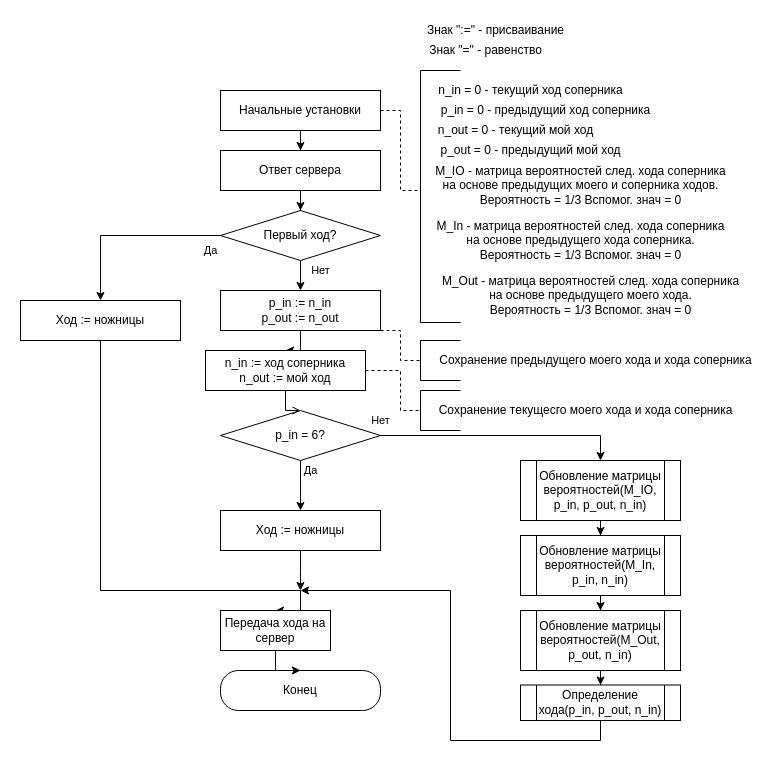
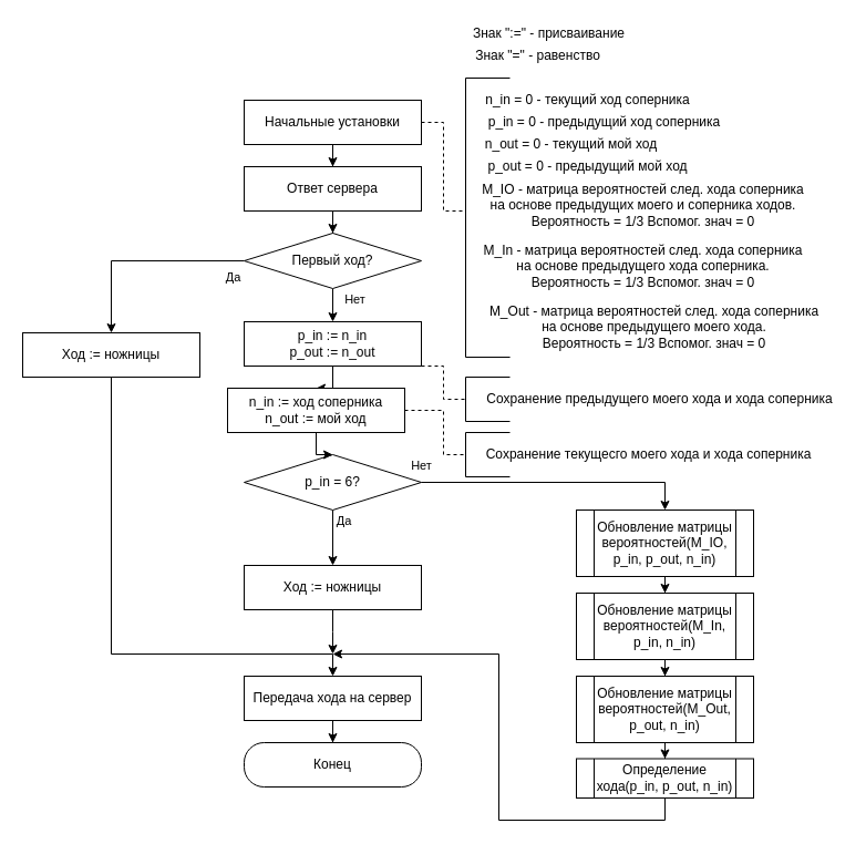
  <mxCell id="0" />
  <mxCell id="1" parent="0" />
  <mxCell id="2" value="" style="edgeStyle=orthogonalEdgeStyle;rounded=0;orthogonalLoop=1;jettySize=auto;html=1;labelBackgroundColor=default;fontColor=default;strokeColor=default;" parent="1" source="3" target="10" edge="1"><mxGeometry relative="1" as="geometry" /></mxCell>
  <mxCell id="3" value="Начальные установки" style="rounded=0;whiteSpace=wrap;html=1;fontColor=default;strokeColor=default;fillColor=default;labelBackgroundColor=default;" parent="1" vertex="1"><mxGeometry x="220" y="90" width="160" height="40" as="geometry" /></mxCell>
  <mxCell id="4" value="Да" style="edgeStyle=orthogonalEdgeStyle;rounded=0;orthogonalLoop=1;jettySize=auto;html=1;fontColor=default;entryX=0.5;entryY=0;entryDx=0;entryDy=0;strokeColor=default;labelBackgroundColor=default;" parent="1" source="6" target="8" edge="1"><mxGeometry x="-0.892" y="15" relative="1" as="geometry"><mxPoint as="offset" /></mxGeometry></mxCell>
  <mxCell id="5" value="Нет" style="edgeStyle=orthogonalEdgeStyle;rounded=0;orthogonalLoop=1;jettySize=auto;html=1;labelBackgroundColor=default;fontColor=default;strokeColor=default;entryX=0.5;entryY=0;entryDx=0;entryDy=0;" parent="1" source="6" target="15" edge="1"><mxGeometry x="0.2" y="20" relative="1" as="geometry"><mxPoint x="300" y="290" as="targetPoint" /><mxPoint as="offset" /></mxGeometry></mxCell>
  <mxCell id="6" value="Первый ход?" style="rhombus;whiteSpace=wrap;html=1;rounded=0;fillColor=default;strokeColor=default;fontColor=default;labelBackgroundColor=default;" parent="1" vertex="1"><mxGeometry x="220" y="210" width="160" height="50" as="geometry" /></mxCell>
  <mxCell id="7" value="" style="edgeStyle=orthogonalEdgeStyle;rounded=0;orthogonalLoop=1;jettySize=auto;html=1;labelBackgroundColor=default;fontColor=default;strokeColor=default;entryX=0.5;entryY=0;entryDx=0;entryDy=0;exitX=0.5;exitY=1;exitDx=0;exitDy=0;" parent="1" source="8" target="13" edge="1"><mxGeometry relative="1" as="geometry"><mxPoint x="100" y="380" as="targetPoint" /><Array as="points"><mxPoint x="100" y="590" /><mxPoint x="300" y="590" /></Array></mxGeometry></mxCell>
  <mxCell id="8" value="&lt;div&gt;Ход := ножницы&lt;/div&gt;" style="whiteSpace=wrap;html=1;rounded=0;fillColor=default;strokeColor=default;fontColor=default;" parent="1" vertex="1"><mxGeometry x="20" y="300" width="160" height="40" as="geometry" /></mxCell>
  <mxCell id="9" value="" style="edgeStyle=orthogonalEdgeStyle;rounded=0;orthogonalLoop=1;jettySize=auto;html=1;labelBackgroundColor=default;fontColor=default;strokeColor=default;" parent="1" source="10" target="6" edge="1"><mxGeometry relative="1" as="geometry" /></mxCell>
  <mxCell id="10" value="Ответ сервера" style="whiteSpace=wrap;html=1;rounded=0;fillColor=default;strokeColor=default;fontColor=default;labelBackgroundColor=default;" parent="1" vertex="1"><mxGeometry x="220" y="150" width="160" height="40" as="geometry" /></mxCell>
  <mxCell id="11" value="&lt;div&gt;Конец&lt;/div&gt;" style="rounded=1;whiteSpace=wrap;html=1;fillColor=default;strokeColor=default;fontColor=default;arcSize=45;absoluteArcSize=0;labelBackgroundColor=default;" parent="1" vertex="1"><mxGeometry x="220" y="670" width="160" height="40" as="geometry" /></mxCell>
  <mxCell id="12" value="" style="edgeStyle=orthogonalEdgeStyle;rounded=0;orthogonalLoop=1;jettySize=auto;html=1;labelBackgroundColor=default;fontColor=default;strokeColor=default;" parent="1" source="13" target="11" edge="1"><mxGeometry relative="1" as="geometry" /></mxCell>
- <mxCell id="13" value="Передача хода на сервер" style="whiteSpace=wrap;html=1;rounded=0;fillColor=default;strokeColor=default;fontColor=default;labelBackgroundColor=default;" parent="1" vertex="1"><mxGeometry x="220" y="610" width="110" height="40" as="geometry" /></mxCell>
+ <mxCell id="13" value="Передача хода на сервер" style="whiteSpace=wrap;html=1;rounded=0;fillColor=default;strokeColor=default;fontColor=default;labelBackgroundColor=default;" parent="1" vertex="1"><mxGeometry x="220" y="610" width="160" height="40" as="geometry" /></mxCell>
  <mxCell id="14" value="" style="edgeStyle=orthogonalEdgeStyle;rounded=0;orthogonalLoop=1;jettySize=auto;html=1;" edge="1" parent="1" source="15" target="44"><mxGeometry relative="1" as="geometry" /></mxCell>
  <mxCell id="15" value="&lt;div&gt;p_in := n_in&lt;/div&gt;&lt;div&gt;&lt;span&gt;p_out := n_out&lt;/span&gt;&lt;/div&gt;" style="whiteSpace=wrap;html=1;rounded=0;fillColor=default;strokeColor=default;fontColor=default;" parent="1" vertex="1"><mxGeometry x="220" y="290" width="160" height="40" as="geometry" /></mxCell>
  <mxCell id="16" value="" style="endArrow=none;html=1;rounded=0;labelBackgroundColor=default;fontColor=default;strokeColor=default;exitX=0.094;exitY=1.04;exitDx=0;exitDy=0;exitPerimeter=0;" parent="1" source="29" edge="1"><mxGeometry width="50" height="50" relative="1" as="geometry"><mxPoint x="460" y="270" as="sourcePoint" /><mxPoint x="460" y="70" as="targetPoint" /><Array as="points"><mxPoint x="420" y="322" /><mxPoint x="420" y="70" /></Array></mxGeometry></mxCell>
  <mxCell id="17" value="" style="endArrow=none;dashed=1;html=1;rounded=0;labelBackgroundColor=default;fontColor=default;strokeColor=default;exitX=1;exitY=0.5;exitDx=0;exitDy=0;" parent="1" source="3" edge="1"><mxGeometry width="50" height="50" relative="1" as="geometry"><mxPoint x="390" y="130" as="sourcePoint" /><mxPoint x="420" y="190" as="targetPoint" /><Array as="points"><mxPoint x="400" y="110" /><mxPoint x="400" y="190" /></Array></mxGeometry></mxCell>
  <mxCell id="18" value="n_in = 0 - текущий ход соперника" style="text;html=1;align=center;verticalAlign=middle;resizable=0;points=[];autosize=1;strokeColor=none;fillColor=none;fontColor=default;" parent="1" vertex="1"><mxGeometry x="430" y="80" width="200" height="20" as="geometry" /></mxCell>
  <mxCell id="19" value="p_in = 0 - предыдущий ход соперника" style="text;html=1;align=center;verticalAlign=middle;resizable=0;points=[];autosize=1;strokeColor=none;fillColor=none;fontColor=default;" parent="1" vertex="1"><mxGeometry x="430" y="100" width="230" height="20" as="geometry" /></mxCell>
  <mxCell id="20" value="Да" style="edgeStyle=orthogonalEdgeStyle;rounded=0;orthogonalLoop=1;jettySize=auto;html=1;labelBackgroundColor=default;fontColor=default;strokeColor=default;entryX=0.5;entryY=0;entryDx=0;entryDy=0;" parent="1" source="22" target="24" edge="1"><mxGeometry x="-0.6" y="10" relative="1" as="geometry"><mxPoint x="300" y="470" as="targetPoint" /><mxPoint as="offset" /></mxGeometry></mxCell>
  <mxCell id="21" value="Нет" style="edgeStyle=orthogonalEdgeStyle;rounded=0;orthogonalLoop=1;jettySize=auto;html=1;labelBackgroundColor=default;fontColor=default;strokeColor=default;entryX=0.5;entryY=0;entryDx=0;entryDy=0;" parent="1" source="22" target="31" edge="1"><mxGeometry x="-1" y="15" relative="1" as="geometry"><mxPoint x="580" y="440" as="targetPoint" /><mxPoint as="offset" /></mxGeometry></mxCell>
  <mxCell id="22" value="p_in = 6?" style="rhombus;whiteSpace=wrap;html=1;rounded=0;fillColor=default;strokeColor=default;fontColor=default;labelBackgroundColor=default;" parent="1" vertex="1"><mxGeometry x="220" y="410" width="160" height="50" as="geometry" /></mxCell>
  <mxCell id="23" value="" style="edgeStyle=orthogonalEdgeStyle;rounded=0;orthogonalLoop=1;jettySize=auto;html=1;labelBackgroundColor=default;fontColor=default;strokeColor=default;" parent="1" source="24" edge="1"><mxGeometry relative="1" as="geometry"><mxPoint x="300" y="590" as="targetPoint" /></mxGeometry></mxCell>
  <mxCell id="24" value="Ход := ножницы" style="whiteSpace=wrap;html=1;rounded=0;fillColor=default;strokeColor=default;fontColor=default;labelBackgroundColor=default;" parent="1" vertex="1"><mxGeometry x="220" y="510" width="160" height="40" as="geometry" /></mxCell>
  <mxCell id="25" value="n_out = 0 - текущий мой ход" style="text;html=1;align=center;verticalAlign=middle;resizable=0;points=[];autosize=1;strokeColor=none;fillColor=none;fontColor=default;" parent="1" vertex="1"><mxGeometry x="430" y="120" width="170" height="20" as="geometry" /></mxCell>
  <mxCell id="26" value="p_out = 0 - предыдущий мой ход" style="text;html=1;align=center;verticalAlign=middle;resizable=0;points=[];autosize=1;strokeColor=none;fillColor=none;fontColor=default;" parent="1" vertex="1"><mxGeometry x="430" y="140" width="200" height="20" as="geometry" /></mxCell>
  <mxCell id="27" value="&lt;div&gt;M_IO - матрица вероятностей след. хода соперника &lt;br&gt;&lt;/div&gt;&lt;div&gt;на основе предыдущих моего и соперника ходов.&lt;/div&gt;&lt;div&gt;Вероятность = 1/3 Вспомог. знач = 0&lt;br&gt;&lt;/div&gt;" style="text;html=1;align=center;verticalAlign=middle;resizable=0;points=[];autosize=1;strokeColor=none;fillColor=none;fontColor=default;" parent="1" vertex="1"><mxGeometry x="425" y="160" width="310" height="50" as="geometry" /></mxCell>
  <mxCell id="28" value="&lt;div&gt;M_In - матрица вероятностей след. хода соперника &lt;br&gt;&lt;/div&gt;&lt;div&gt;на основе предыдущего хода соперника.&lt;/div&gt;&lt;div&gt;Вероятность = 1/3 Вспомог. знач = 0&lt;br&gt;&lt;/div&gt;" style="text;html=1;align=center;verticalAlign=middle;resizable=0;points=[];autosize=1;strokeColor=none;fillColor=none;fontColor=default;" parent="1" vertex="1"><mxGeometry x="425" y="215" width="310" height="50" as="geometry" /></mxCell>
  <mxCell id="29" value="&lt;div&gt;M_Out - матрица вероятностей след. хода соперника &lt;br&gt;&lt;/div&gt;&lt;div&gt;на основе предыдущего моего хода.&lt;/div&gt;&lt;div&gt;Вероятность = 1/3 Вспомог. знач = 0&lt;br&gt;&lt;/div&gt;" style="text;html=1;align=center;verticalAlign=middle;resizable=0;points=[];autosize=1;strokeColor=none;fillColor=none;fontColor=default;" parent="1" vertex="1"><mxGeometry x="430" y="270" width="320" height="50" as="geometry" /></mxCell>
  <mxCell id="30" value="" style="edgeStyle=orthogonalEdgeStyle;rounded=0;orthogonalLoop=1;jettySize=auto;html=1;labelBackgroundColor=default;fontColor=default;strokeColor=default;" parent="1" source="31" target="33" edge="1"><mxGeometry relative="1" as="geometry" /></mxCell>
  <mxCell id="31" value="Обновление матрицы вероятностей(M_IO, p_in, p_out, n_in)" style="shape=process;whiteSpace=wrap;html=1;backgroundOutline=1;rounded=0;labelBackgroundColor=default;fontColor=default;strokeColor=default;fillColor=default;align=center;" parent="1" vertex="1"><mxGeometry x="520" y="460" width="160" height="60" as="geometry" /></mxCell>
  <mxCell id="32" value="" style="edgeStyle=orthogonalEdgeStyle;rounded=0;orthogonalLoop=1;jettySize=auto;html=1;labelBackgroundColor=default;fontColor=default;strokeColor=default;" parent="1" source="33" target="35" edge="1"><mxGeometry relative="1" as="geometry" /></mxCell>
  <mxCell id="33" value="Обновление матрицы вероятностей(M_In, p_in, n_in)" style="shape=process;whiteSpace=wrap;html=1;backgroundOutline=1;rounded=0;labelBackgroundColor=default;fontColor=default;strokeColor=default;fillColor=default;align=center;" parent="1" vertex="1"><mxGeometry x="520" y="535" width="160" height="60" as="geometry" /></mxCell>
  <mxCell id="34" value="" style="edgeStyle=orthogonalEdgeStyle;rounded=0;orthogonalLoop=1;jettySize=auto;html=1;labelBackgroundColor=default;fontColor=default;strokeColor=default;" parent="1" source="35" target="37" edge="1"><mxGeometry relative="1" as="geometry" /></mxCell>
  <mxCell id="35" value="Обновление матрицы вероятностей(M_Out, p_out, n_in)" style="shape=process;whiteSpace=wrap;html=1;backgroundOutline=1;rounded=0;labelBackgroundColor=default;fontColor=default;strokeColor=default;fillColor=default;align=center;" parent="1" vertex="1"><mxGeometry x="520" y="610" width="160" height="60" as="geometry" /></mxCell>
  <mxCell id="36" value="" style="edgeStyle=orthogonalEdgeStyle;rounded=0;orthogonalLoop=1;jettySize=auto;html=1;labelBackgroundColor=default;fontColor=default;strokeColor=default;exitX=0.5;exitY=1;exitDx=0;exitDy=0;" parent="1" source="37" edge="1"><mxGeometry relative="1" as="geometry"><mxPoint x="300" y="590" as="targetPoint" /><Array as="points"><mxPoint x="600" y="740" /><mxPoint x="450" y="740" /><mxPoint x="450" y="590" /></Array></mxGeometry></mxCell>
  <mxCell id="37" value="&lt;div&gt;Определение хода(p_in, p_out, n_in)&lt;/div&gt;" style="shape=process;whiteSpace=wrap;html=1;backgroundOutline=1;rounded=0;labelBackgroundColor=default;fontColor=default;strokeColor=default;fillColor=default;align=center;" parent="1" vertex="1"><mxGeometry x="520" y="684.5" width="160" height="35.5" as="geometry" /></mxCell>
  <mxCell id="38" value="Знак &quot;:=&quot; - присваивание" style="text;html=1;align=center;verticalAlign=middle;resizable=0;points=[];autosize=1;strokeColor=none;fillColor=none;" parent="1" vertex="1"><mxGeometry x="420" y="20" width="150" height="20" as="geometry" /></mxCell>
  <mxCell id="39" value="Знак &quot;=&quot; - равенство" style="text;html=1;align=center;verticalAlign=middle;resizable=0;points=[];autosize=1;strokeColor=none;fillColor=none;" parent="1" vertex="1"><mxGeometry x="420" y="40" width="130" height="20" as="geometry" /></mxCell>
  <mxCell id="40" value="" style="endArrow=none;html=1;rounded=0;labelBackgroundColor=default;fontColor=default;strokeColor=default;" parent="1" edge="1"><mxGeometry width="50" height="50" relative="1" as="geometry"><mxPoint x="460" y="380" as="sourcePoint" /><mxPoint x="460" y="340" as="targetPoint" /><Array as="points"><mxPoint x="420" y="380" /><mxPoint x="420" y="340" /></Array></mxGeometry></mxCell>
  <mxCell id="41" value="" style="endArrow=none;dashed=1;html=1;rounded=0;labelBackgroundColor=default;fontColor=default;strokeColor=default;exitX=1;exitY=0.5;exitDx=0;exitDy=0;" parent="1" edge="1"><mxGeometry width="50" height="50" relative="1" as="geometry"><mxPoint x="380" y="330" as="sourcePoint" /><mxPoint x="420" y="360" as="targetPoint" /><Array as="points"><mxPoint x="400" y="330" /><mxPoint x="400" y="360" /></Array></mxGeometry></mxCell>
  <mxCell id="42" value="&lt;div&gt;Сохранение предыдущего &lt;span&gt;моего хода и хода соперника&lt;/span&gt;&lt;/div&gt;" style="text;html=1;align=center;verticalAlign=middle;resizable=0;points=[];autosize=1;strokeColor=none;fillColor=none;" parent="1" vertex="1"><mxGeometry x="430" y="350" width="330" height="20" as="geometry" /></mxCell>
- <mxCell id="43" value="" style="edgeStyle=orthogonalEdgeStyle;rounded=0;orthogonalLoop=1;jettySize=auto;html=1;endArrow=open;" edge="1" parent="1" source="44" target="22"><mxGeometry relative="1" as="geometry" /></mxCell>
+ <mxCell id="43" value="" style="edgeStyle=orthogonalEdgeStyle;rounded=0;orthogonalLoop=1;jettySize=auto;html=1;" edge="1" parent="1" source="44" target="22"><mxGeometry relative="1" as="geometry" /></mxCell>
  <mxCell id="44" value="&lt;span&gt;n_in := ход соперника&lt;br&gt;&lt;/span&gt;n_out := мой ход&lt;span&gt;&lt;br&gt;&lt;/span&gt;" style="rounded=0;whiteSpace=wrap;html=1;" vertex="1" parent="1"><mxGeometry x="205" y="350" width="160" height="40" as="geometry" /></mxCell>
  <mxCell id="45" value="" style="endArrow=none;html=1;rounded=0;labelBackgroundColor=default;fontColor=default;strokeColor=default;" edge="1" parent="1"><mxGeometry width="50" height="50" relative="1" as="geometry"><mxPoint x="460" y="430" as="sourcePoint" /><mxPoint x="460" y="390" as="targetPoint" /><Array as="points"><mxPoint x="420" y="430" /><mxPoint x="420" y="390" /></Array></mxGeometry></mxCell>
  <mxCell id="46" value="&lt;div&gt;Сохранение текущесго&amp;nbsp;&lt;span&gt;моего хода и хода соперника&lt;/span&gt;&lt;/div&gt;" style="text;html=1;align=center;verticalAlign=middle;resizable=0;points=[];autosize=1;strokeColor=none;fillColor=none;" vertex="1" parent="1"><mxGeometry x="430" y="400" width="310" height="20" as="geometry" /></mxCell>
  <mxCell id="47" value="" style="endArrow=none;dashed=1;html=1;rounded=0;labelBackgroundColor=default;fontColor=default;strokeColor=default;exitX=1;exitY=0.5;exitDx=0;exitDy=0;" edge="1" parent="1" source="44"><mxGeometry width="50" height="50" relative="1" as="geometry"><mxPoint x="390" y="340" as="sourcePoint" /><mxPoint x="420" y="410" as="targetPoint" /><Array as="points"><mxPoint x="400" y="370" /><mxPoint x="400" y="410" /></Array></mxGeometry></mxCell>
